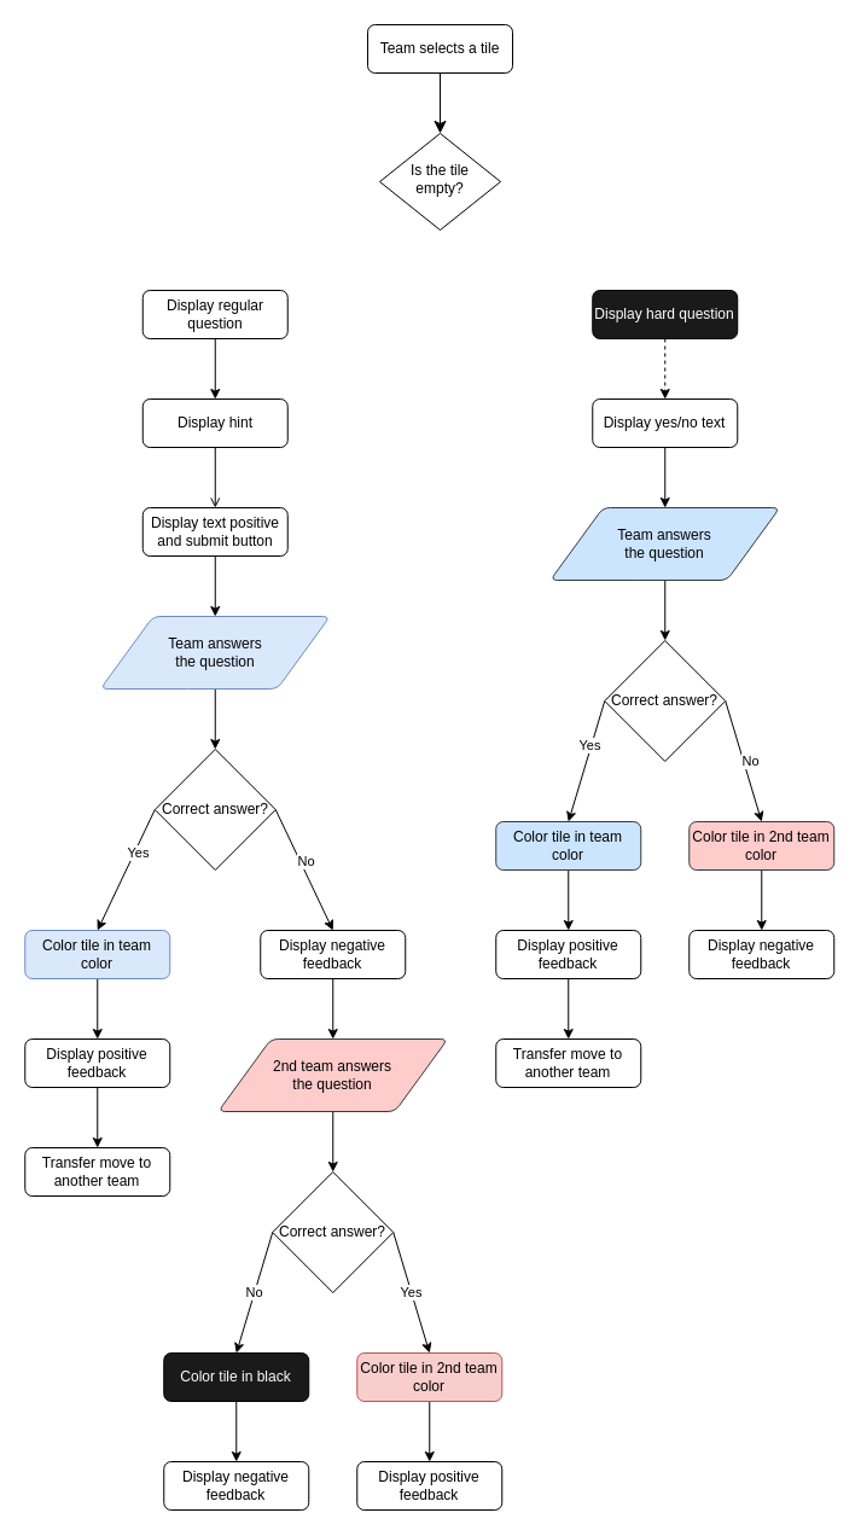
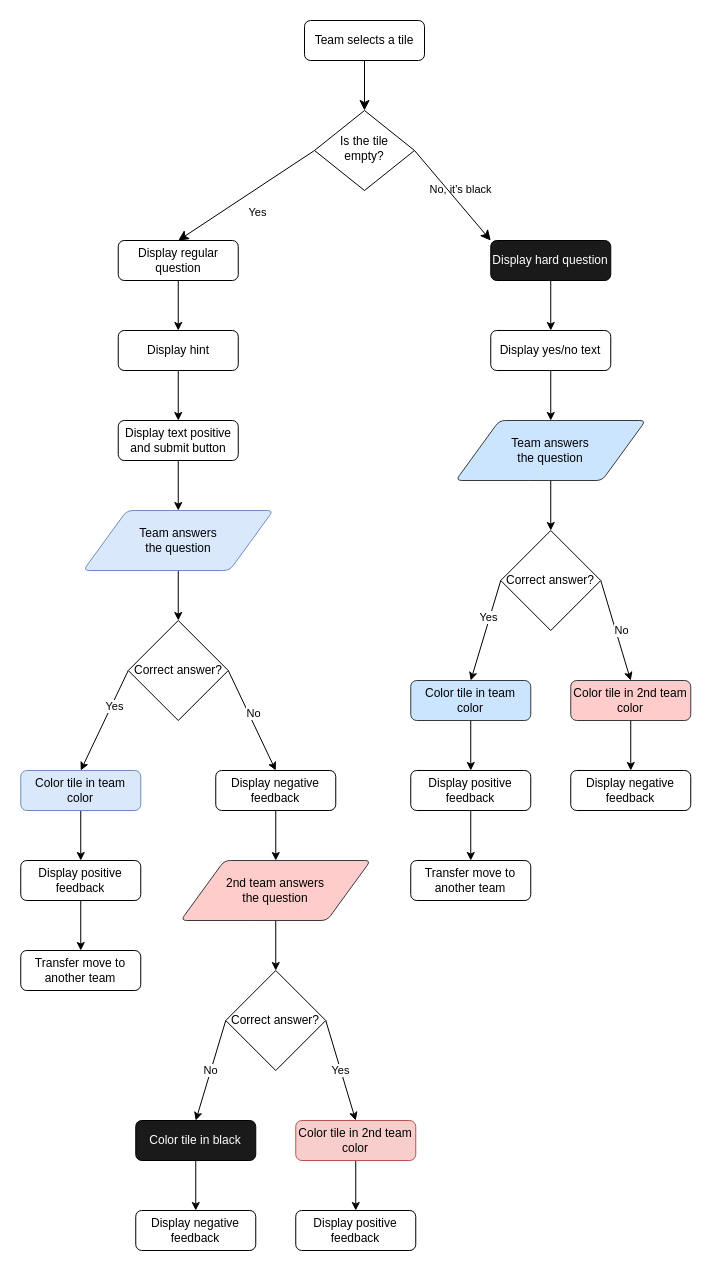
  <mxCell id="0" />
  <mxCell id="1" parent="0" />
  <mxCell id="2" value="" style="rounded=0;html=1;jettySize=auto;orthogonalLoop=1;fontSize=11;endArrow=classic;endFill=1;endSize=8;strokeWidth=1;shadow=0;labelBackgroundColor=none;edgeStyle=orthogonalEdgeStyle;noEdgeStyle=1;orthogonal=1;" parent="1" source="3" target="6" edge="1"><mxGeometry relative="1" as="geometry" /></mxCell>
  <mxCell id="3" value="Team selects a tile" style="rounded=1;whiteSpace=wrap;html=1;fontSize=12;glass=0;strokeWidth=1;shadow=0;" parent="1" vertex="1"><mxGeometry x="304" y="20" width="120" height="40" as="geometry" /></mxCell>
+ <mxCell id="4" value="Yes" style="rounded=0;html=1;jettySize=auto;orthogonalLoop=1;fontSize=11;endArrow=classic;endFill=1;endSize=8;strokeWidth=1;shadow=0;labelBackgroundColor=none;edgeStyle=orthogonalEdgeStyle;entryX=0.5;entryY=0;entryDx=0;entryDy=0;noEdgeStyle=1;orthogonal=1;exitX=0;exitY=0.5;exitDx=0;exitDy=0;" parent="1" source="6" target="12" edge="1"><mxGeometry y="20" relative="1" as="geometry"><mxPoint as="offset" /><mxPoint x="43" y="309" as="targetPoint" /></mxGeometry></mxCell>
+ <mxCell id="5" value="No, it's black" style="edgeStyle=orthogonalEdgeStyle;rounded=0;html=1;jettySize=auto;orthogonalLoop=1;fontSize=11;endArrow=classic;endFill=1;endSize=8;strokeWidth=1;shadow=0;labelBackgroundColor=none;noEdgeStyle=1;orthogonal=1;exitX=1;exitY=0.5;exitDx=0;exitDy=0;" parent="1" source="6" target="8" edge="1"><mxGeometry y="10" relative="1" as="geometry"><mxPoint as="offset" /></mxGeometry></mxCell>
  <mxCell id="6" value="Is the tile empty?" style="rhombus;whiteSpace=wrap;html=1;shadow=0;fontFamily=Helvetica;fontSize=12;align=center;strokeWidth=1;spacing=6;spacingTop=-4;" parent="1" vertex="1"><mxGeometry x="314" y="110" width="100" height="80" as="geometry" /></mxCell>
- <mxCell id="7" style="edgeStyle=orthogonalEdgeStyle;rounded=0;orthogonalLoop=1;jettySize=auto;html=1;exitX=0.5;exitY=1;exitDx=0;exitDy=0;entryX=0.5;entryY=0;entryDx=0;entryDy=0;noEdgeStyle=1;orthogonal=1;dashed=1;" edge="1" parent="1" source="8" target="40"><mxGeometry relative="1" as="geometry" /></mxCell>
+ <mxCell id="7" style="edgeStyle=orthogonalEdgeStyle;rounded=0;orthogonalLoop=1;jettySize=auto;html=1;exitX=0.5;exitY=1;exitDx=0;exitDy=0;entryX=0.5;entryY=0;entryDx=0;entryDy=0;noEdgeStyle=1;orthogonal=1;" edge="1" parent="1" source="8" target="40"><mxGeometry relative="1" as="geometry" /></mxCell>
  <mxCell id="8" value="Display hard question" style="rounded=1;whiteSpace=wrap;html=1;fontSize=12;glass=0;strokeWidth=1;shadow=0;fillColor=#1A1A1A;fontColor=#FFFFFF;" parent="1" vertex="1"><mxGeometry x="490.25" y="240" width="120" height="40" as="geometry" /></mxCell>
  <mxCell id="9" style="edgeStyle=orthogonalEdgeStyle;rounded=0;orthogonalLoop=1;jettySize=auto;html=1;exitX=0.5;exitY=1;exitDx=0;exitDy=0;entryX=0.5;entryY=0;entryDx=0;entryDy=0;noEdgeStyle=1;orthogonal=1;" edge="1" parent="1" source="10" target="25"><mxGeometry relative="1" as="geometry" /></mxCell>
  <mxCell id="10" value="Color tile in team color" style="rounded=1;whiteSpace=wrap;html=1;fontSize=12;glass=0;strokeWidth=1;shadow=0;fillColor=#dae8fc;strokeColor=#6c8ebf;" parent="1" vertex="1"><mxGeometry x="20.25" y="770" width="120" height="40" as="geometry" /></mxCell>
  <mxCell id="11" style="edgeStyle=orthogonalEdgeStyle;rounded=0;orthogonalLoop=1;jettySize=auto;html=1;exitX=0.5;exitY=1;exitDx=0;exitDy=0;entryX=0.5;entryY=0;entryDx=0;entryDy=0;noEdgeStyle=1;orthogonal=1;" edge="1" parent="1" source="12" target="14"><mxGeometry relative="1" as="geometry" /></mxCell>
  <mxCell id="12" value="Display regular question" style="rounded=1;whiteSpace=wrap;html=1;fontSize=12;glass=0;strokeWidth=1;shadow=0;" vertex="1" parent="1"><mxGeometry x="117.75" y="240" width="120" height="40" as="geometry" /></mxCell>
- <mxCell id="13" style="edgeStyle=orthogonalEdgeStyle;rounded=0;orthogonalLoop=1;jettySize=auto;html=1;exitX=0.5;exitY=1;exitDx=0;exitDy=0;entryX=0.5;entryY=0;entryDx=0;entryDy=0;noEdgeStyle=1;orthogonal=1;endArrow=open;" edge="1" parent="1" source="14" target="16"><mxGeometry relative="1" as="geometry" /></mxCell>
+ <mxCell id="13" style="edgeStyle=orthogonalEdgeStyle;rounded=0;orthogonalLoop=1;jettySize=auto;html=1;exitX=0.5;exitY=1;exitDx=0;exitDy=0;entryX=0.5;entryY=0;entryDx=0;entryDy=0;noEdgeStyle=1;orthogonal=1;" edge="1" parent="1" source="14" target="16"><mxGeometry relative="1" as="geometry" /></mxCell>
  <mxCell id="14" value="Display hint" style="rounded=1;whiteSpace=wrap;html=1;fontSize=12;glass=0;strokeWidth=1;shadow=0;" vertex="1" parent="1"><mxGeometry x="117.75" y="330" width="120" height="40" as="geometry" /></mxCell>
  <mxCell id="15" style="edgeStyle=orthogonalEdgeStyle;rounded=0;orthogonalLoop=1;jettySize=auto;html=1;exitX=0.5;exitY=1;exitDx=0;exitDy=0;entryX=0.5;entryY=0;entryDx=0;entryDy=0;noEdgeStyle=1;orthogonal=1;" edge="1" parent="1" source="16" target="18"><mxGeometry relative="1" as="geometry" /></mxCell>
  <mxCell id="16" value="Display text positive and submit button" style="rounded=1;whiteSpace=wrap;html=1;fontSize=12;glass=0;strokeWidth=1;shadow=0;" vertex="1" parent="1"><mxGeometry x="117.75" y="420" width="120" height="40" as="geometry" /></mxCell>
  <mxCell id="17" style="edgeStyle=orthogonalEdgeStyle;rounded=0;orthogonalLoop=1;jettySize=auto;html=1;exitX=0.5;exitY=1;exitDx=0;exitDy=0;entryX=0.5;entryY=0;entryDx=0;entryDy=0;entryPerimeter=0;noEdgeStyle=1;orthogonal=1;" edge="1" parent="1" source="18" target="23"><mxGeometry relative="1" as="geometry" /></mxCell>
  <mxCell id="18" value="Team answers &lt;br&gt;the question" style="shape=parallelogram;html=1;strokeWidth=1;perimeter=parallelogramPerimeter;whiteSpace=wrap;rounded=1;arcSize=12;size=0.23;fillColor=#dae8fc;strokeColor=#6c8ebf;" vertex="1" parent="1"><mxGeometry x="82.75" y="510" width="190" height="60" as="geometry" /></mxCell>
  <mxCell id="19" style="edgeStyle=orthogonalEdgeStyle;rounded=0;orthogonalLoop=1;jettySize=auto;html=1;exitX=0;exitY=0.5;exitDx=0;exitDy=0;exitPerimeter=0;noEdgeStyle=1;orthogonal=1;entryX=0.5;entryY=0;entryDx=0;entryDy=0;" edge="1" parent="1" source="23" target="10"><mxGeometry relative="1" as="geometry" /></mxCell>
  <mxCell id="20" value="Yes" style="edgeLabel;html=1;align=center;verticalAlign=middle;resizable=0;points=[];" vertex="1" connectable="0" parent="19"><mxGeometry x="-0.314" y="2" relative="1" as="geometry"><mxPoint as="offset" /></mxGeometry></mxCell>
  <mxCell id="21" style="edgeStyle=orthogonalEdgeStyle;rounded=0;orthogonalLoop=1;jettySize=auto;html=1;exitX=1;exitY=0.5;exitDx=0;exitDy=0;exitPerimeter=0;entryX=0.5;entryY=0;entryDx=0;entryDy=0;noEdgeStyle=1;orthogonal=1;" edge="1" parent="1" source="23" target="30"><mxGeometry relative="1" as="geometry"><mxPoint x="153" y="739" as="targetPoint" /></mxGeometry></mxCell>
  <mxCell id="22" value="No" style="edgeLabel;html=1;align=center;verticalAlign=middle;resizable=0;points=[];" vertex="1" connectable="0" parent="21"><mxGeometry x="-0.106" y="4" relative="1" as="geometry"><mxPoint as="offset" /></mxGeometry></mxCell>
  <mxCell id="23" value="Correct answer?" style="strokeWidth=1;html=1;shape=mxgraph.flowchart.decision;whiteSpace=wrap;" vertex="1" parent="1"><mxGeometry x="127.75" y="620" width="100" height="100" as="geometry" /></mxCell>
  <mxCell id="24" style="edgeStyle=orthogonalEdgeStyle;rounded=0;orthogonalLoop=1;jettySize=auto;html=1;exitX=0.5;exitY=1;exitDx=0;exitDy=0;noEdgeStyle=1;orthogonal=1;" edge="1" parent="1" source="25" target="28"><mxGeometry relative="1" as="geometry" /></mxCell>
  <mxCell id="25" value="Display positive feedback" style="rounded=1;whiteSpace=wrap;html=1;fontSize=12;glass=0;strokeWidth=1;shadow=0;" vertex="1" parent="1"><mxGeometry x="20.25" y="860" width="120" height="40" as="geometry" /></mxCell>
  <mxCell id="26" style="edgeStyle=orthogonalEdgeStyle;rounded=0;orthogonalLoop=1;jettySize=auto;html=1;exitX=0.5;exitY=1;exitDx=0;exitDy=0;entryX=0.5;entryY=0;entryDx=0;entryDy=0;entryPerimeter=0;noEdgeStyle=1;orthogonal=1;" edge="1" parent="1" source="27" target="33"><mxGeometry relative="1" as="geometry" /></mxCell>
  <mxCell id="27" value="2nd team answers &lt;br&gt;the question" style="shape=parallelogram;html=1;strokeWidth=1;perimeter=parallelogramPerimeter;whiteSpace=wrap;rounded=1;arcSize=12;size=0.23;fillColor=#ffcccc;strokeColor=#36393d;" vertex="1" parent="1"><mxGeometry x="180.25" y="860" width="190" height="60" as="geometry" /></mxCell>
  <mxCell id="28" value="Transfer move to another team" style="rounded=1;whiteSpace=wrap;html=1;fontSize=12;glass=0;strokeWidth=1;shadow=0;" vertex="1" parent="1"><mxGeometry x="20.25" y="950" width="120" height="40" as="geometry" /></mxCell>
  <mxCell id="29" style="edgeStyle=orthogonalEdgeStyle;rounded=0;orthogonalLoop=1;jettySize=auto;html=1;exitX=0.5;exitY=1;exitDx=0;exitDy=0;noEdgeStyle=1;orthogonal=1;" edge="1" parent="1" source="30" target="27"><mxGeometry relative="1" as="geometry" /></mxCell>
  <mxCell id="30" value="Display negative feedback" style="rounded=1;whiteSpace=wrap;html=1;fontSize=12;glass=0;strokeWidth=1;shadow=0;" vertex="1" parent="1"><mxGeometry x="215.25" y="770" width="120" height="40" as="geometry" /></mxCell>
  <mxCell id="31" value="Yes" style="edgeStyle=orthogonalEdgeStyle;rounded=0;orthogonalLoop=1;jettySize=auto;html=1;exitX=1;exitY=0.5;exitDx=0;exitDy=0;exitPerimeter=0;entryX=0.5;entryY=0;entryDx=0;entryDy=0;noEdgeStyle=1;orthogonal=1;" edge="1" parent="1" source="33" target="35"><mxGeometry relative="1" as="geometry" /></mxCell>
  <mxCell id="32" value="No" style="edgeStyle=orthogonalEdgeStyle;rounded=0;orthogonalLoop=1;jettySize=auto;html=1;exitX=0;exitY=0.5;exitDx=0;exitDy=0;exitPerimeter=0;entryX=0.5;entryY=0;entryDx=0;entryDy=0;noEdgeStyle=1;orthogonal=1;" edge="1" parent="1" source="33" target="38"><mxGeometry relative="1" as="geometry"><mxPoint x="493" y="949" as="targetPoint" /></mxGeometry></mxCell>
  <mxCell id="33" value="Correct answer?" style="strokeWidth=1;html=1;shape=mxgraph.flowchart.decision;whiteSpace=wrap;" vertex="1" parent="1"><mxGeometry x="225.25" y="970" width="100" height="100" as="geometry" /></mxCell>
  <mxCell id="34" style="edgeStyle=orthogonalEdgeStyle;rounded=0;orthogonalLoop=1;jettySize=auto;html=1;exitX=0.5;exitY=1;exitDx=0;exitDy=0;entryX=0.5;entryY=0;entryDx=0;entryDy=0;noEdgeStyle=1;orthogonal=1;" edge="1" parent="1" source="35" target="36"><mxGeometry relative="1" as="geometry" /></mxCell>
  <mxCell id="35" value="Color tile in 2nd team color" style="rounded=1;whiteSpace=wrap;html=1;fontSize=12;glass=0;strokeWidth=1;shadow=0;fillColor=#f8cecc;strokeColor=#b85450;" vertex="1" parent="1"><mxGeometry x="295.25" y="1120" width="120" height="40" as="geometry" /></mxCell>
  <mxCell id="36" value="Display positive feedback" style="rounded=1;whiteSpace=wrap;html=1;fontSize=12;glass=0;strokeWidth=1;shadow=0;" vertex="1" parent="1"><mxGeometry x="295.25" y="1210" width="120" height="40" as="geometry" /></mxCell>
  <mxCell id="37" style="edgeStyle=orthogonalEdgeStyle;rounded=0;orthogonalLoop=1;jettySize=auto;html=1;exitX=0.5;exitY=1;exitDx=0;exitDy=0;noEdgeStyle=1;orthogonal=1;" edge="1" parent="1" source="38" target="53"><mxGeometry relative="1" as="geometry" /></mxCell>
  <mxCell id="38" value="Color tile in black" style="rounded=1;whiteSpace=wrap;html=1;fontSize=12;glass=0;strokeWidth=1;shadow=0;fillColor=#1A1A1A;fontColor=#FFFFFF;" vertex="1" parent="1"><mxGeometry x="135.25" y="1120" width="120" height="40" as="geometry" /></mxCell>
  <mxCell id="39" style="edgeStyle=orthogonalEdgeStyle;rounded=0;orthogonalLoop=1;jettySize=auto;html=1;exitX=0.5;exitY=1;exitDx=0;exitDy=0;noEdgeStyle=1;orthogonal=1;" edge="1" parent="1" source="40" target="42"><mxGeometry relative="1" as="geometry" /></mxCell>
  <mxCell id="40" value="Display yes/no text" style="rounded=1;whiteSpace=wrap;html=1;fontSize=12;glass=0;strokeWidth=1;shadow=0;" vertex="1" parent="1"><mxGeometry x="490.25" y="330" width="120" height="40" as="geometry" /></mxCell>
  <mxCell id="41" style="edgeStyle=orthogonalEdgeStyle;rounded=0;orthogonalLoop=1;jettySize=auto;html=1;exitX=0.5;exitY=1;exitDx=0;exitDy=0;noEdgeStyle=1;orthogonal=1;" edge="1" parent="1" source="42" target="47"><mxGeometry relative="1" as="geometry" /></mxCell>
  <mxCell id="42" value="Team answers &lt;br&gt;the question" style="shape=parallelogram;html=1;strokeWidth=1;perimeter=parallelogramPerimeter;whiteSpace=wrap;rounded=1;arcSize=12;size=0.23;fillColor=#cce5ff;strokeColor=#36393d;" vertex="1" parent="1"><mxGeometry x="455.25" y="420" width="190" height="60" as="geometry" /></mxCell>
  <mxCell id="43" style="edgeStyle=orthogonalEdgeStyle;rounded=0;orthogonalLoop=1;jettySize=auto;html=1;exitX=0;exitY=0.5;exitDx=0;exitDy=0;exitPerimeter=0;entryX=0.5;entryY=0;entryDx=0;entryDy=0;noEdgeStyle=1;orthogonal=1;" edge="1" parent="1" source="47" target="49"><mxGeometry relative="1" as="geometry" /></mxCell>
  <mxCell id="44" value="Yes" style="edgeLabel;html=1;align=center;verticalAlign=middle;resizable=0;points=[];" vertex="1" connectable="0" parent="43"><mxGeometry x="-0.258" y="-2" relative="1" as="geometry"><mxPoint as="offset" /></mxGeometry></mxCell>
  <mxCell id="45" style="edgeStyle=orthogonalEdgeStyle;rounded=0;orthogonalLoop=1;jettySize=auto;html=1;exitX=1;exitY=0.5;exitDx=0;exitDy=0;exitPerimeter=0;entryX=0.5;entryY=0;entryDx=0;entryDy=0;noEdgeStyle=1;orthogonal=1;" edge="1" parent="1" source="47" target="55"><mxGeometry relative="1" as="geometry"><mxPoint x="763" y="469" as="targetPoint" /></mxGeometry></mxCell>
  <mxCell id="46" value="No" style="edgeLabel;html=1;align=center;verticalAlign=middle;resizable=0;points=[];" vertex="1" connectable="0" parent="45"><mxGeometry x="0.665" y="-1" relative="1" as="geometry"><mxPoint x="-4" y="-34" as="offset" /></mxGeometry></mxCell>
  <mxCell id="47" value="Correct answer?" style="strokeWidth=1;html=1;shape=mxgraph.flowchart.decision;whiteSpace=wrap;" vertex="1" parent="1"><mxGeometry x="500.25" y="530" width="100" height="100" as="geometry" /></mxCell>
  <mxCell id="48" style="edgeStyle=orthogonalEdgeStyle;rounded=0;orthogonalLoop=1;jettySize=auto;html=1;exitX=0.5;exitY=1;exitDx=0;exitDy=0;entryX=0.5;entryY=0;entryDx=0;entryDy=0;noEdgeStyle=1;orthogonal=1;" edge="1" parent="1" source="49" target="51"><mxGeometry relative="1" as="geometry" /></mxCell>
  <mxCell id="49" value="Color tile in team color" style="rounded=1;whiteSpace=wrap;html=1;fontSize=12;glass=0;strokeWidth=1;shadow=0;fillColor=#cce5ff;strokeColor=#36393d;" vertex="1" parent="1"><mxGeometry x="410.25" y="680" width="120" height="40" as="geometry" /></mxCell>
  <mxCell id="50" style="edgeStyle=orthogonalEdgeStyle;rounded=0;orthogonalLoop=1;jettySize=auto;html=1;exitX=0.5;exitY=1;exitDx=0;exitDy=0;noEdgeStyle=1;orthogonal=1;" edge="1" parent="1" source="51" target="52"><mxGeometry relative="1" as="geometry" /></mxCell>
  <mxCell id="51" value="Display positive feedback" style="rounded=1;whiteSpace=wrap;html=1;fontSize=12;glass=0;strokeWidth=1;shadow=0;" vertex="1" parent="1"><mxGeometry x="410.25" y="770" width="120" height="40" as="geometry" /></mxCell>
  <mxCell id="52" value="Transfer move to another team" style="rounded=1;whiteSpace=wrap;html=1;fontSize=12;glass=0;strokeWidth=1;shadow=0;" vertex="1" parent="1"><mxGeometry x="410.25" y="860" width="120" height="40" as="geometry" /></mxCell>
  <mxCell id="53" value="Display negative feedback" style="rounded=1;whiteSpace=wrap;html=1;fontSize=12;glass=0;strokeWidth=1;shadow=0;" vertex="1" parent="1"><mxGeometry x="135.25" y="1210" width="120" height="40" as="geometry" /></mxCell>
  <mxCell id="54" style="edgeStyle=orthogonalEdgeStyle;rounded=0;orthogonalLoop=1;jettySize=auto;html=1;exitX=0.5;exitY=1;exitDx=0;exitDy=0;entryX=0.5;entryY=0;entryDx=0;entryDy=0;noEdgeStyle=1;orthogonal=1;" edge="1" parent="1" source="55" target="56"><mxGeometry relative="1" as="geometry" /></mxCell>
  <mxCell id="55" value="Color tile in 2nd team color" style="rounded=1;whiteSpace=wrap;html=1;fontSize=12;glass=0;strokeWidth=1;shadow=0;fillColor=#ffcccc;strokeColor=#36393d;" vertex="1" parent="1"><mxGeometry x="570.25" y="680" width="120" height="40" as="geometry" /></mxCell>
  <mxCell id="56" value="Display negative feedback" style="rounded=1;whiteSpace=wrap;html=1;fontSize=12;glass=0;strokeWidth=1;shadow=0;" vertex="1" parent="1"><mxGeometry x="570.25" y="770" width="120" height="40" as="geometry" /></mxCell>
